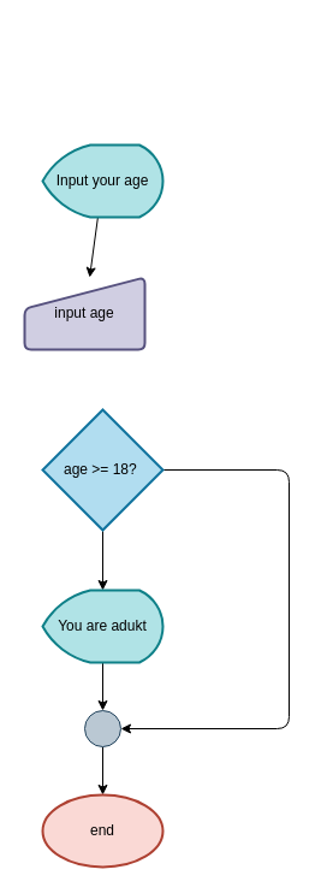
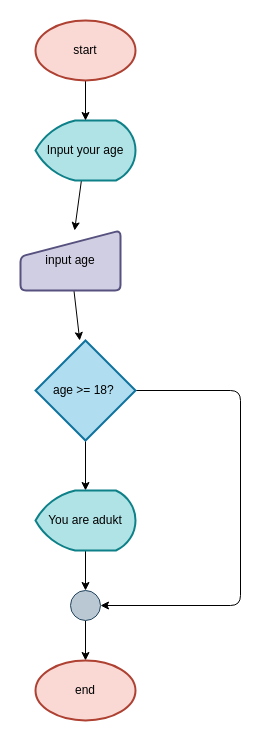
  <mxCell id="0" />
  <mxCell id="1" parent="0" />
  <mxCell id="2" value="" style="edgeStyle=none;html=1;fontColor=#000000;" edge="1" parent="1" source="3" target="5"><mxGeometry relative="1" as="geometry" /></mxCell>
  <mxCell id="3" value="Input your age" style="strokeWidth=2;html=1;shape=mxgraph.flowchart.display;whiteSpace=wrap;fillColor=#b0e3e6;strokeColor=#0e8088;fontColor=#000000;" vertex="1" parent="1"><mxGeometry x="35" y="120" width="100" height="60" as="geometry" /></mxCell>
+ <mxCell id="4" value="" style="edgeStyle=none;html=1;fontColor=#000000;" edge="1" parent="1" source="5" target="8"><mxGeometry relative="1" as="geometry" /></mxCell>
  <mxCell id="5" value="input age" style="html=1;strokeWidth=2;shape=manualInput;whiteSpace=wrap;rounded=1;size=26;arcSize=11;fillColor=#d0cee2;strokeColor=#56517e;fontColor=#000000;" vertex="1" parent="1"><mxGeometry x="20" y="230" width="100" height="60" as="geometry" /></mxCell>
  <mxCell id="6" value="" style="edgeStyle=none;html=1;fontColor=#000000;" edge="1" parent="1" source="8" target="10"><mxGeometry relative="1" as="geometry" /></mxCell>
  <mxCell id="7" style="edgeStyle=none;html=1;exitX=1;exitY=0.5;exitDx=0;exitDy=0;exitPerimeter=0;entryX=1;entryY=0.5;entryDx=0;entryDy=0;entryPerimeter=0;fontColor=#000000;" edge="1" parent="1" source="8" target="12"><mxGeometry relative="1" as="geometry"><Array as="points"><mxPoint x="240" y="390" /><mxPoint x="240" y="605" /></Array></mxGeometry></mxCell>
  <mxCell id="8" value="age &amp;gt;= 18?&amp;nbsp;" style="strokeWidth=2;html=1;shape=mxgraph.flowchart.decision;whiteSpace=wrap;fillColor=#b1ddf0;strokeColor=#10739e;fontColor=#000000;" vertex="1" parent="1"><mxGeometry x="35" y="340" width="100" height="100" as="geometry" /></mxCell>
  <mxCell id="9" value="" style="edgeStyle=none;html=1;fontColor=#000000;" edge="1" parent="1" source="10" target="12"><mxGeometry relative="1" as="geometry" /></mxCell>
  <mxCell id="10" value="You are adukt" style="strokeWidth=2;html=1;shape=mxgraph.flowchart.display;whiteSpace=wrap;fillColor=#b0e3e6;strokeColor=#0e8088;fontColor=#000000;" vertex="1" parent="1"><mxGeometry x="35" y="490" width="100" height="60" as="geometry" /></mxCell>
  <mxCell id="11" value="" style="edgeStyle=none;html=1;fontColor=#000000;" edge="1" parent="1" source="12" target="16"><mxGeometry relative="1" as="geometry" /></mxCell>
  <mxCell id="12" value="" style="verticalLabelPosition=bottom;verticalAlign=top;html=1;shape=mxgraph.flowchart.on-page_reference;fillColor=#bac8d3;strokeColor=#23445d;fontColor=#000000;" vertex="1" parent="1"><mxGeometry x="70" y="590" width="30" height="30" as="geometry" /></mxCell>
  <mxCell id="13" value="No" style="text;html=1;align=center;verticalAlign=middle;resizable=0;points=[];autosize=1;strokeColor=none;fillColor=none;fontColor=#FFFFFF;" vertex="1" parent="1"><mxGeometry x="210" y="355" width="40" height="30" as="geometry" /></mxCell>
+ <mxCell id="14" value="" style="edgeStyle=none;html=1;fontColor=#000000;" edge="1" parent="1" source="15" target="3"><mxGeometry relative="1" as="geometry" /></mxCell>
+ <mxCell id="15" value="start" style="strokeWidth=2;html=1;shape=mxgraph.flowchart.start_1;whiteSpace=wrap;fillColor=#fad9d5;strokeColor=#ae4132;fontColor=#000000;" vertex="1" parent="1"><mxGeometry x="35" y="20" width="100" height="60" as="geometry" /></mxCell>
  <mxCell id="16" value="end" style="strokeWidth=2;html=1;shape=mxgraph.flowchart.start_1;whiteSpace=wrap;fillColor=#fad9d5;strokeColor=#ae4132;fontColor=#000000;" vertex="1" parent="1"><mxGeometry x="35" y="660" width="100" height="60" as="geometry" /></mxCell>
